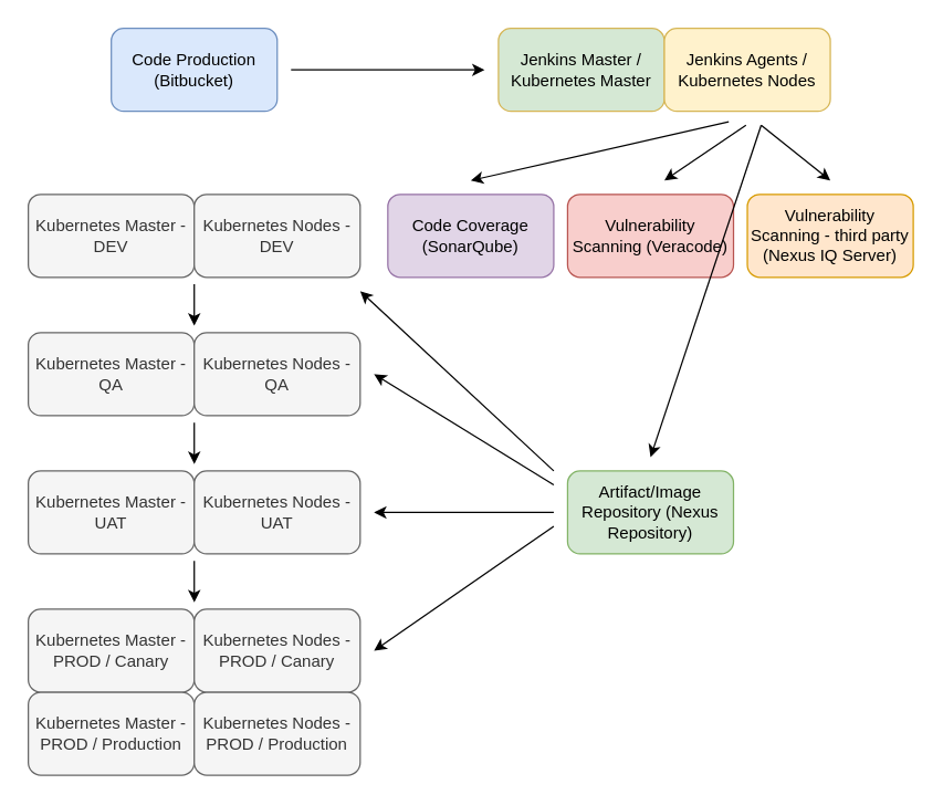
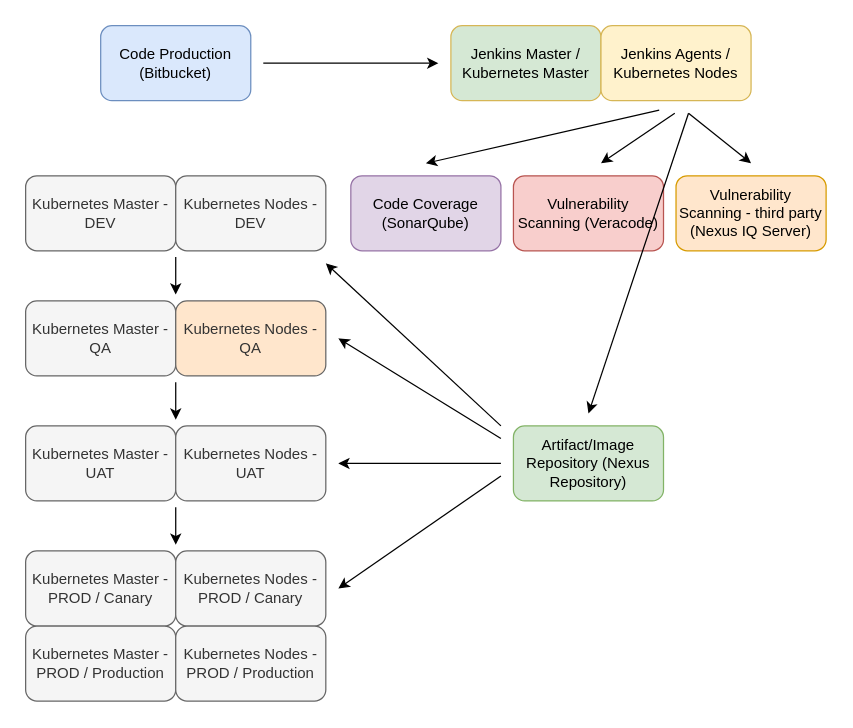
  <mxCell id="0" />
  <mxCell id="1" parent="0" />
  <mxCell id="2" value="Jenkins Master / Kubernetes Master" style="rounded=1;whiteSpace=wrap;html=1;fillColor=#d5e8d4;strokeColor=#d6b656;" vertex="1" parent="1"><mxGeometry x="360" y="20" width="120" height="60" as="geometry" /></mxCell>
  <mxCell id="3" value="Jenkins Agents / Kubernetes Nodes" style="rounded=1;whiteSpace=wrap;html=1;fillColor=#fff2cc;strokeColor=#d6b656;" vertex="1" parent="1"><mxGeometry x="480" y="20" width="120" height="60" as="geometry" /></mxCell>
  <mxCell id="4" value="Code Production (Bitbucket)" style="rounded=1;whiteSpace=wrap;html=1;fillColor=#dae8fc;strokeColor=#6c8ebf;" vertex="1" parent="1"><mxGeometry x="80" y="20" width="120" height="60" as="geometry" /></mxCell>
  <mxCell id="5" value="Artifact/Image Repository (Nexus Repository)" style="rounded=1;whiteSpace=wrap;html=1;fillColor=#d5e8d4;strokeColor=#82b366;" vertex="1" parent="1"><mxGeometry x="410" y="340" width="120" height="60" as="geometry" /></mxCell>
  <mxCell id="6" value="Kubernetes Master - DEV" style="rounded=1;whiteSpace=wrap;html=1;fillColor=#f5f5f5;strokeColor=#666666;fontColor=#333333;" vertex="1" parent="1"><mxGeometry x="20" y="140" width="120" height="60" as="geometry" /></mxCell>
  <mxCell id="7" value="Kubernetes Nodes - DEV" style="rounded=1;whiteSpace=wrap;html=1;fillColor=#f5f5f5;strokeColor=#666666;fontColor=#333333;" vertex="1" parent="1"><mxGeometry x="140" y="140" width="120" height="60" as="geometry" /></mxCell>
  <mxCell id="8" value="Kubernetes Master - QA" style="rounded=1;whiteSpace=wrap;html=1;fillColor=#f5f5f5;strokeColor=#666666;fontColor=#333333;" vertex="1" parent="1"><mxGeometry x="20" y="240" width="120" height="60" as="geometry" /></mxCell>
- <mxCell id="9" value="Kubernetes Nodes - QA" style="rounded=1;whiteSpace=wrap;html=1;fillColor=#f5f5f5;strokeColor=#666666;fontColor=#333333;" vertex="1" parent="1"><mxGeometry x="140" y="240" width="120" height="60" as="geometry" /></mxCell>
+ <mxCell id="9" value="Kubernetes Nodes - QA" style="rounded=1;whiteSpace=wrap;html=1;fillColor=#ffe6cc;strokeColor=#666666;fontColor=#333333;" vertex="1" parent="1"><mxGeometry x="140" y="240" width="120" height="60" as="geometry" /></mxCell>
  <mxCell id="10" value="Kubernetes Master - UAT" style="rounded=1;whiteSpace=wrap;html=1;fillColor=#f5f5f5;strokeColor=#666666;fontColor=#333333;" vertex="1" parent="1"><mxGeometry x="20" y="340" width="120" height="60" as="geometry" /></mxCell>
  <mxCell id="11" value="Kubernetes Nodes - UAT" style="rounded=1;whiteSpace=wrap;html=1;fillColor=#f5f5f5;strokeColor=#666666;fontColor=#333333;" vertex="1" parent="1"><mxGeometry x="140" y="340" width="120" height="60" as="geometry" /></mxCell>
  <mxCell id="12" value="Kubernetes Master - PROD / Canary" style="rounded=1;whiteSpace=wrap;html=1;fillColor=#f5f5f5;strokeColor=#666666;fontColor=#333333;" vertex="1" parent="1"><mxGeometry x="20" y="440" width="120" height="60" as="geometry" /></mxCell>
  <mxCell id="13" value="Kubernetes Nodes - PROD / Canary" style="rounded=1;whiteSpace=wrap;html=1;fillColor=#f5f5f5;strokeColor=#666666;fontColor=#333333;" vertex="1" parent="1"><mxGeometry x="140" y="440" width="120" height="60" as="geometry" /></mxCell>
  <mxCell id="14" value="Kubernetes Master - PROD / Production" style="rounded=1;whiteSpace=wrap;html=1;fillColor=#f5f5f5;strokeColor=#666666;fontColor=#333333;" vertex="1" parent="1"><mxGeometry x="20" y="500" width="120" height="60" as="geometry" /></mxCell>
  <mxCell id="15" value="Kubernetes Nodes - PROD / Production" style="rounded=1;whiteSpace=wrap;html=1;fillColor=#f5f5f5;strokeColor=#666666;fontColor=#333333;" vertex="1" parent="1"><mxGeometry x="140" y="500" width="120" height="60" as="geometry" /></mxCell>
  <mxCell id="16" value="Code Coverage (SonarQube)" style="rounded=1;whiteSpace=wrap;html=1;fillColor=#e1d5e7;strokeColor=#9673a6;" vertex="1" parent="1"><mxGeometry x="280" y="140" width="120" height="60" as="geometry" /></mxCell>
  <mxCell id="17" value="&lt;span&gt;Vulnerability Scanning - third party (Nexus IQ Server)&lt;/span&gt;" style="rounded=1;whiteSpace=wrap;html=1;fillColor=#ffe6cc;strokeColor=#d79b00;" vertex="1" parent="1"><mxGeometry x="540" y="140" width="120" height="60" as="geometry" /></mxCell>
  <mxCell id="18" value="Vulnerability Scanning (Veracode)" style="rounded=1;whiteSpace=wrap;html=1;fillColor=#f8cecc;strokeColor=#b85450;" vertex="1" parent="1"><mxGeometry x="410" y="140" width="120" height="60" as="geometry" /></mxCell>
  <mxCell id="19" value="" style="endArrow=classic;html=1;" edge="1" parent="1"><mxGeometry width="50" height="50" relative="1" as="geometry"><mxPoint x="140" y="405" as="sourcePoint" /><mxPoint x="140" y="435" as="targetPoint" /></mxGeometry></mxCell>
  <mxCell id="20" value="" style="endArrow=classic;html=1;" edge="1" parent="1"><mxGeometry width="50" height="50" relative="1" as="geometry"><mxPoint x="140" y="305" as="sourcePoint" /><mxPoint x="140" y="335" as="targetPoint" /></mxGeometry></mxCell>
  <mxCell id="21" value="" style="endArrow=classic;html=1;" edge="1" parent="1"><mxGeometry width="50" height="50" relative="1" as="geometry"><mxPoint x="140" y="205" as="sourcePoint" /><mxPoint x="140" y="235" as="targetPoint" /></mxGeometry></mxCell>
  <mxCell id="22" value="" style="endArrow=classic;html=1;exitX=0.388;exitY=1.125;exitDx=0;exitDy=0;exitPerimeter=0;" edge="1" parent="1" source="3"><mxGeometry width="50" height="50" relative="1" as="geometry"><mxPoint x="410" y="90" as="sourcePoint" /><mxPoint x="340" y="130" as="targetPoint" /></mxGeometry></mxCell>
  <mxCell id="23" value="" style="endArrow=classic;html=1;" edge="1" parent="1"><mxGeometry width="50" height="50" relative="1" as="geometry"><mxPoint x="539" y="90" as="sourcePoint" /><mxPoint x="480" y="130" as="targetPoint" /></mxGeometry></mxCell>
  <mxCell id="24" value="" style="endArrow=classic;html=1;" edge="1" parent="1"><mxGeometry width="50" height="50" relative="1" as="geometry"><mxPoint x="550" y="90" as="sourcePoint" /><mxPoint x="600" y="130" as="targetPoint" /></mxGeometry></mxCell>
  <mxCell id="25" value="" style="endArrow=classic;html=1;" edge="1" parent="1"><mxGeometry width="50" height="50" relative="1" as="geometry"><mxPoint x="210" y="50" as="sourcePoint" /><mxPoint x="350" y="50" as="targetPoint" /></mxGeometry></mxCell>
  <mxCell id="26" value="" style="endArrow=classic;html=1;" edge="1" parent="1"><mxGeometry width="50" height="50" relative="1" as="geometry"><mxPoint x="550" y="90" as="sourcePoint" /><mxPoint x="470" y="330" as="targetPoint" /></mxGeometry></mxCell>
  <mxCell id="27" value="" style="endArrow=classic;html=1;" edge="1" parent="1"><mxGeometry width="50" height="50" relative="1" as="geometry"><mxPoint x="400" y="340" as="sourcePoint" /><mxPoint x="260" y="210" as="targetPoint" /></mxGeometry></mxCell>
  <mxCell id="28" value="" style="endArrow=classic;html=1;" edge="1" parent="1"><mxGeometry width="50" height="50" relative="1" as="geometry"><mxPoint x="400" y="350" as="sourcePoint" /><mxPoint x="270" y="270" as="targetPoint" /></mxGeometry></mxCell>
  <mxCell id="29" value="" style="endArrow=classic;html=1;" edge="1" parent="1"><mxGeometry width="50" height="50" relative="1" as="geometry"><mxPoint x="400" y="370" as="sourcePoint" /><mxPoint x="270" y="370" as="targetPoint" /></mxGeometry></mxCell>
  <mxCell id="30" value="" style="endArrow=classic;html=1;" edge="1" parent="1"><mxGeometry width="50" height="50" relative="1" as="geometry"><mxPoint x="400" y="380" as="sourcePoint" /><mxPoint x="270" y="470" as="targetPoint" /></mxGeometry></mxCell>
